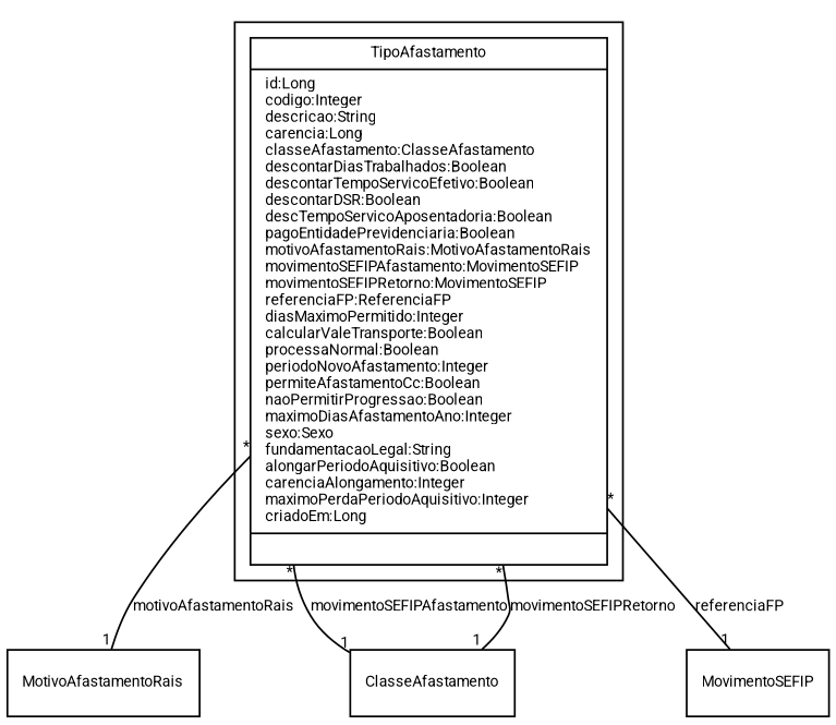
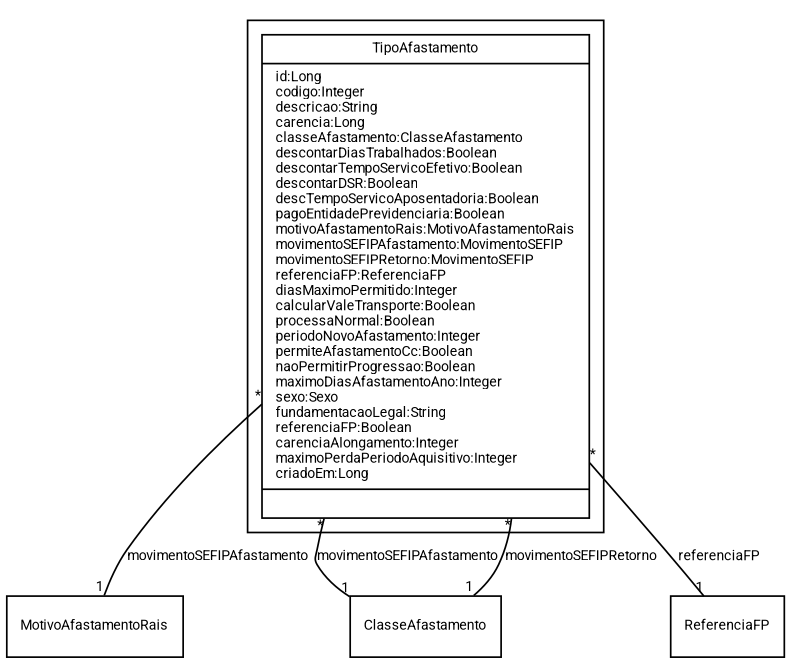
  digraph {
    fontname=Roboto
    fontsize=8
    node [fontname=Roboto fontsize=8 shape=record]
    edge [arrowhead=none fontname=Roboto fontsize=8 headlabel=1 taillabel="*"]
-   n1 [label="{TipoAfastamento|id:Long\lcodigo:Integer\ldescricao:String\lcarencia:Long\lclasseAfastamento:ClasseAfastamento\ldescontarDiasTrabalhados:Boolean\ldescontarTempoServicoEfetivo:Boolean\ldescontarDSR:Boolean\ldescTempoServicoAposentadoria:Boolean\lpagoEntidadePrevidenciaria:Boolean\lmotivoAfastamentoRais:MotivoAfastamentoRais\lmovimentoSEFIPAfastamento:MovimentoSEFIP\lmovimentoSEFIPRetorno:MovimentoSEFIP\lreferenciaFP:ReferenciaFP\ldiasMaximoPermitido:Integer\lcalcularValeTransporte:Boolean\lprocessaNormal:Boolean\lperiodoNovoAfastamento:Integer\lpermiteAfastamentoCc:Boolean\lnaoPermitirProgressao:Boolean\lmaximoDiasAfastamentoAno:Integer\lsexo:Sexo\lfundamentacaoLegal:String\lalongarPeriodoAquisitivo:Boolean\lcarenciaAlongamento:Integer\lmaximoPerdaPeriodoAquisitivo:Integer\lcriadoEm:Long\l|\l}"]
+   n1 [label="{TipoAfastamento|id:Long\lcodigo:Integer\ldescricao:String\lcarencia:Long\lclasseAfastamento:ClasseAfastamento\ldescontarDiasTrabalhados:Boolean\ldescontarTempoServicoEfetivo:Boolean\ldescontarDSR:Boolean\ldescTempoServicoAposentadoria:Boolean\lpagoEntidadePrevidenciaria:Boolean\lmotivoAfastamentoRais:MotivoAfastamentoRais\lmovimentoSEFIPAfastamento:MovimentoSEFIP\lmovimentoSEFIPRetorno:MovimentoSEFIP\lreferenciaFP:ReferenciaFP\ldiasMaximoPermitido:Integer\lcalcularValeTransporte:Boolean\lprocessaNormal:Boolean\lperiodoNovoAfastamento:Integer\lpermiteAfastamentoCc:Boolean\lnaoPermitirProgressao:Boolean\lmaximoDiasAfastamentoAno:Integer\lsexo:Sexo\lfundamentacaoLegal:String\lreferenciaFP:Boolean\lcarenciaAlongamento:Integer\lmaximoPerdaPeriodoAquisitivo:Integer\lcriadoEm:Long\l|\l}"]
    MotivoAfastamentoRais
    n3 [label=ClasseAfastamento]
-   ReferenciaFP [label=MovimentoSEFIP]
+   ReferenciaFP
    subgraph cluster_1 {
      n1
    }
-   n1 -> MotivoAfastamentoRais [label=motivoAfastamentoRais]
+   n1 -> MotivoAfastamentoRais [label=movimentoSEFIPAfastamento]
    n1 -> n3 [label=movimentoSEFIPAfastamento]
    n1 -> n3 [label=movimentoSEFIPRetorno]
    n1 -> ReferenciaFP [label=referenciaFP]
  }
